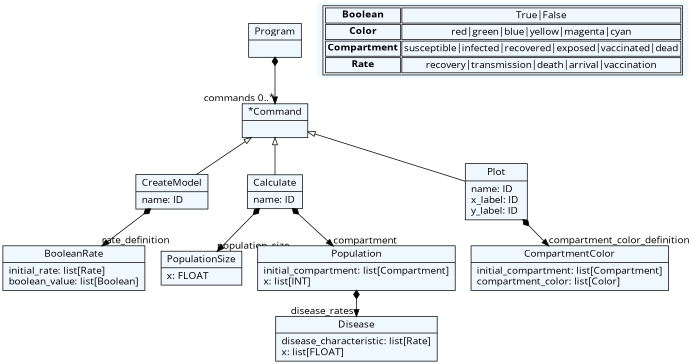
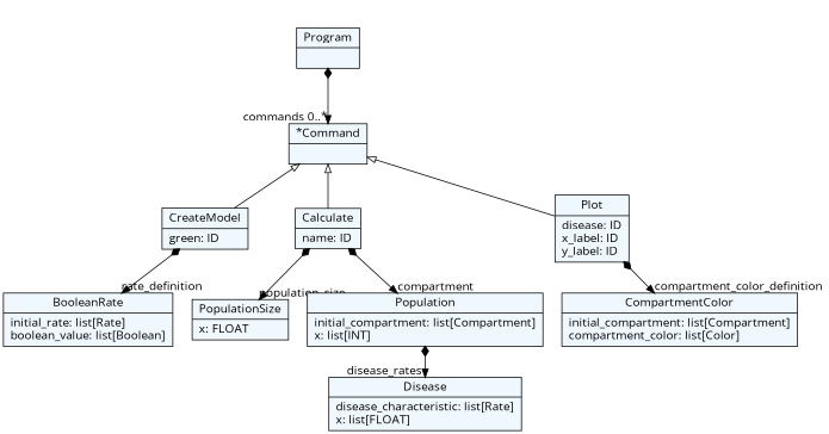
  digraph {
    fontname="Open Sans"
    fontsize=8
    nodesep=0.3
    node [fillcolor=aliceblue fontname="Open Sans" shape=record style=filled]
    edge [arrowtail=diamond dir=both fontname="Open Sans"]
    n1 [label="{Program|}"]
    n2 [label="{*Command|}"]
-   n3 [label="{CreateModel|name: ID\l}"]
+   n3 [label="{CreateModel|green: ID\l}"]
    n4 [label="{Calculate|name: ID\l}"]
-   n5 [label="{Plot|name: ID\lx_label: ID\ly_label: ID\l}"]
+   n5 [label="{Plot|disease: ID\lx_label: ID\ly_label: ID\l}"]
    n6 [label="{BooleanRate|initial_rate: list[Rate]\lboolean_value: list[Boolean]\l}"]
    n7 [label="{PopulationSize|x: FLOAT\l}"]
    n8 [label="{Population|initial_compartment: list[Compartment]\lx: list[INT]\l}"]
    n9 [label="{CompartmentColor|initial_compartment: list[Compartment]\lcompartment_color: list[Color]\l}"]
    n10 [label="{Disease|disease_characteristic: list[Rate]\lx: list[FLOAT]\l}"]
-   n11 [label=< <table> 	<tr> 		<td><b>Boolean</b></td><td>True|False</td> 	</tr> 	<tr> 		<td><b>Color</b></td><td>red|green|blue|yellow|magenta|cyan</td> 	</tr> 	<tr> 		<td><b>Compartment</b></td><td>susceptible|infected|recovered|exposed|vaccinated|dead</td> 	</tr> 	<tr> 		<td><b>Rate</b></td><td>recovery|transmission|death|arrival|vaccination</td> 	</tr> </table> > shape=plaintext]
    n1 -> n2 [headlabel="commands 0..*"]
    n2 -> n3 [arrowtail=empty dir=back]
    n2 -> n4 [arrowtail=empty dir=back]
    n2 -> n5 [arrowtail=empty dir=back]
    n3 -> n6 [headlabel="rate_definition "]
    n4 -> n7 [headlabel="population_size "]
    n4 -> n8 [headlabel="compartment "]
    n5 -> n9 [headlabel="compartment_color_definition "]
    n8 -> n10 [headlabel="disease_rates "]
  }
